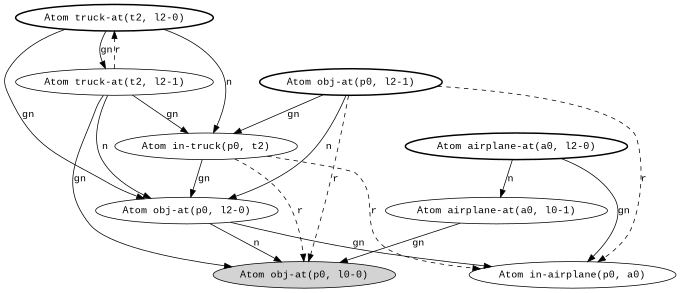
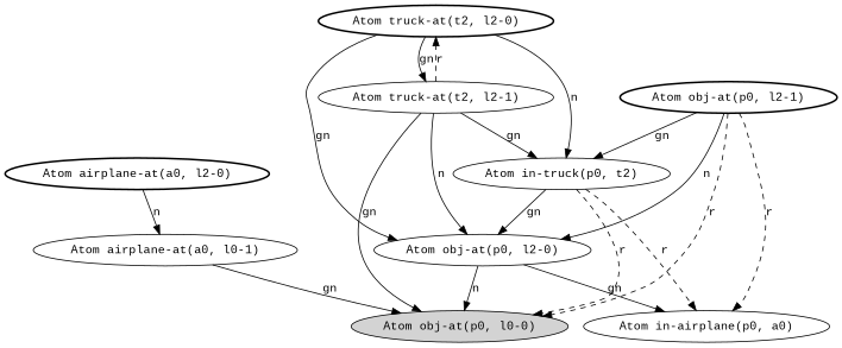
  digraph {
    fontname="Liberation Mono"
    node [fontname="Liberation Mono"]
    edge [fontname="Liberation Mono"]
    n1 [label="Atom obj-at(p0, l0-0)" style=filled]
    n2 [label="Atom truck-at(t2, l2-0)" style=bold]
    n3 [label="Atom obj-at(p0, l2-0)"]
    n4 [label="Atom truck-at(t2, l2-1)"]
    n5 [label="Atom in-truck(p0, t2)"]
    n6 [label="Atom in-airplane(p0, a0)"]
    n7 [label="Atom airplane-at(a0, l0-1)"]
    n8 [label="Atom airplane-at(a0, l2-0)" style=bold]
    n9 [label="Atom obj-at(p0, l2-1)" style=bold]
    n2 -> n3 [label=gn]
    n2 -> n4 [label=gn]
    n2 -> n5 [label=n]
    n3 -> n1 [label=n]
    n3 -> n6 [label=gn]
    n4 -> n1 [label=gn]
    n4 -> n2 [label=r style=dashed]
    n4 -> n3 [label=n]
    n4 -> n5 [label=gn]
    n5 -> n1 [label=r style=dashed]
    n5 -> n3 [label=gn]
    n5 -> n6 [label=r style=dashed]
    n7 -> n1 [label=gn]
-   n8 -> n6 [label=gn]
    n8 -> n7 [label=n]
    n9 -> n1 [label=r style=dashed]
    n9 -> n3 [label=n]
    n9 -> n5 [label=gn]
    n9 -> n6 [label=r style=dashed]
  }
